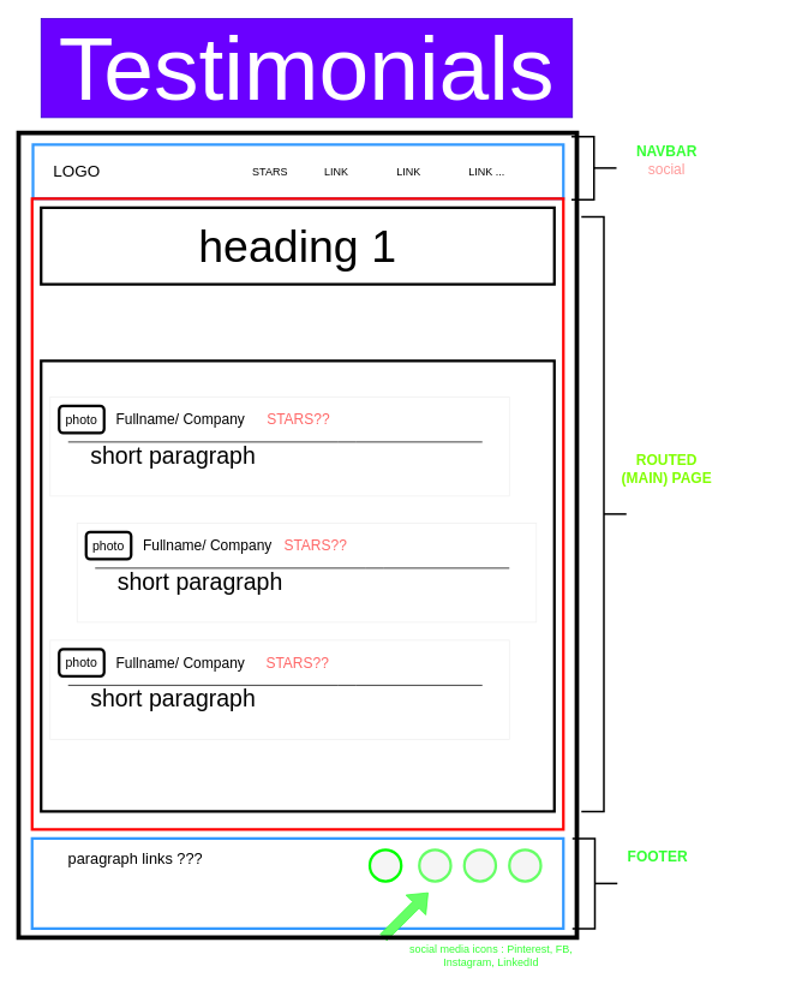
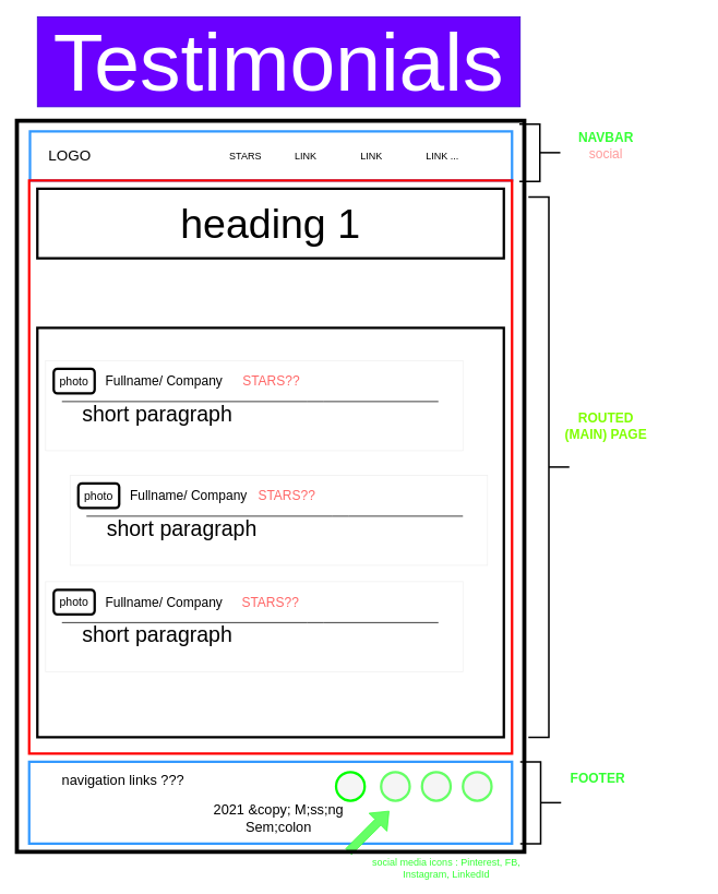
  <mxCell id="0" />
  <mxCell id="1" parent="0" />
  <mxCell id="2" value="" style="rounded=0;whiteSpace=wrap;html=1;strokeColor=#3399FF;strokeWidth=3;fillColor=none;" parent="1" vertex="1"><mxGeometry x="35" y="930" width="590" height="100" as="geometry" /></mxCell>
  <mxCell id="3" value="&lt;font style=&quot;font-size: 16px&quot;&gt;&lt;font color=&quot;#33ff33&quot; style=&quot;font-weight: bold&quot;&gt;NAVBAR&lt;/font&gt;&lt;br&gt;&lt;font color=&quot;#ff9999&quot;&gt;social&lt;/font&gt;&lt;/font&gt;" style="text;html=1;strokeColor=none;fillColor=none;align=center;verticalAlign=middle;whiteSpace=wrap;rounded=0;" parent="1" vertex="1"><mxGeometry x="695" y="147" width="90" height="60" as="geometry" /></mxCell>
  <mxCell id="4" value="&lt;font style=&quot;font-size: 16px&quot;&gt;&lt;b&gt;&lt;font color=&quot;#33ff33&quot;&gt;FOOTER&lt;br&gt;&lt;/font&gt;&lt;/b&gt;&lt;br&gt;&lt;/font&gt;" style="text;html=1;strokeColor=none;fillColor=none;align=center;verticalAlign=middle;whiteSpace=wrap;rounded=0;" parent="1" vertex="1"><mxGeometry x="665" y="930" width="130" height="60" as="geometry" /></mxCell>
  <mxCell id="5" value="" style="rounded=0;whiteSpace=wrap;html=1;strokeColor=#3399FF;strokeWidth=3;fillColor=none;" parent="1" vertex="1"><mxGeometry x="36" y="160" width="589" height="60" as="geometry" /></mxCell>
  <mxCell id="6" value="" style="rounded=0;whiteSpace=wrap;html=1;strokeWidth=3;fillColor=none;strokeColor=#FF0000;" parent="1" vertex="1"><mxGeometry x="35" y="220" width="590" height="700" as="geometry" /></mxCell>
  <mxCell id="7" value="" style="strokeWidth=2;html=1;shape=mxgraph.flowchart.annotation_2;align=left;labelPosition=right;pointerEvents=1;fillColor=none;rotation=-180;" parent="1" vertex="1"><mxGeometry x="634" y="151" width="50" height="70" as="geometry" /></mxCell>
  <mxCell id="8" value="" style="strokeWidth=2;html=1;shape=mxgraph.flowchart.annotation_2;align=left;labelPosition=right;pointerEvents=1;fillColor=none;rotation=-180;" parent="1" vertex="1"><mxGeometry x="645" y="240" width="50" height="660" as="geometry" /></mxCell>
  <mxCell id="9" value="" style="strokeWidth=2;html=1;shape=mxgraph.flowchart.annotation_2;align=left;labelPosition=right;pointerEvents=1;fillColor=none;rotation=-180;" parent="1" vertex="1"><mxGeometry x="635" y="930" width="50" height="100" as="geometry" /></mxCell>
  <mxCell id="10" value="&lt;font style=&quot;font-size: 50px&quot;&gt;heading 1&lt;/font&gt;" style="rounded=0;whiteSpace=wrap;html=1;strokeWidth=3;fillColor=none;" parent="1" vertex="1"><mxGeometry x="45" y="230" width="570" height="85" as="geometry" /></mxCell>
  <mxCell id="11" value="" style="rounded=0;whiteSpace=wrap;html=1;strokeWidth=3;fillColor=none;" parent="1" vertex="1"><mxGeometry x="45" y="400" width="570" height="500" as="geometry" /></mxCell>
  <mxCell id="12" value="STARS&lt;span style=&quot;white-space: pre&quot;&gt;&#09;&lt;/span&gt;&lt;span style=&quot;white-space: pre&quot;&gt;&#09;&lt;/span&gt;LINK&lt;span style=&quot;white-space: pre&quot;&gt;&#09;&lt;/span&gt;&lt;span style=&quot;white-space: pre&quot;&gt;&#09;&lt;/span&gt;LINK&lt;span style=&quot;white-space: pre&quot;&gt;&#09;&lt;/span&gt;&lt;span style=&quot;white-space: pre&quot;&gt;&#09;&lt;/span&gt;LINK ..." style="text;html=1;strokeColor=none;fillColor=none;align=center;verticalAlign=middle;whiteSpace=wrap;rounded=0;" parent="1" vertex="1"><mxGeometry x="265" y="180" width="310" height="20" as="geometry" /></mxCell>
  <mxCell id="13" value="&lt;blockquote style=&quot;margin: 0px 0px 0px 40px ; border: none ; padding: 0px ; font-size: 26px&quot;&gt;&lt;h1&gt;&lt;span style=&quot;font-size: 26px ; font-weight: normal&quot;&gt;short paragraph&lt;/span&gt;&lt;br&gt;&lt;/h1&gt;&lt;/blockquote&gt;" style="text;html=1;fillColor=none;spacing=5;spacingTop=-20;whiteSpace=wrap;overflow=hidden;rounded=0;strokeColor=#f0f0f0;" parent="1" vertex="1"><mxGeometry x="85" y="580" width="510" height="110" as="geometry" /></mxCell>
  <mxCell id="14" value="&lt;font style=&quot;font-size: 14px&quot;&gt;photo&lt;/font&gt;" style="rounded=1;whiteSpace=wrap;html=1;strokeWidth=3;fillColor=none;" parent="1" vertex="1"><mxGeometry x="95" y="590" width="50" height="30" as="geometry" /></mxCell>
  <mxCell id="15" value="" style="ellipse;whiteSpace=wrap;html=1;aspect=fixed;strokeWidth=3;fillColor=#f5f5f5;fontColor=#333333;strokeColor=#66FF66;" parent="1" vertex="1"><mxGeometry x="565" y="942.5" width="35" height="35" as="geometry" /></mxCell>
  <mxCell id="16" value="" style="ellipse;whiteSpace=wrap;html=1;aspect=fixed;strokeWidth=3;fillColor=#f5f5f5;fontColor=#333333;strokeColor=#66FF66;" parent="1" vertex="1"><mxGeometry x="515" y="942.5" width="35" height="35" as="geometry" /></mxCell>
  <mxCell id="17" value="" style="ellipse;whiteSpace=wrap;html=1;aspect=fixed;strokeWidth=3;fillColor=#f5f5f5;fontColor=#333333;strokeColor=#66FF66;" parent="1" vertex="1"><mxGeometry x="465" y="942.5" width="35" height="35" as="geometry" /></mxCell>
  <mxCell id="18" value="" style="ellipse;whiteSpace=wrap;html=1;aspect=fixed;strokeWidth=3;fillColor=#f5f5f5;fontColor=#333333;strokeColor=#00FF00;" parent="1" vertex="1"><mxGeometry x="410" y="942.5" width="35" height="35" as="geometry" /></mxCell>
+ <mxCell id="19" value="&lt;font style=&quot;font-size: 17px&quot;&gt;2021 &amp;amp;copy; M;ss;ng Sem;colon&lt;/font&gt;" style="text;html=1;strokeColor=none;fillColor=none;align=center;verticalAlign=middle;whiteSpace=wrap;rounded=0;" parent="1" vertex="1"><mxGeometry x="245" y="990" width="190" height="20" as="geometry" /></mxCell>
  <mxCell id="20" value="" style="shape=flexArrow;endArrow=classic;html=1;strokeColor=#33FF33;fillColor=#66FF66;" parent="1" edge="1"><mxGeometry width="50" height="50" relative="1" as="geometry"><mxPoint x="425" y="1040" as="sourcePoint" /><mxPoint x="475" y="990" as="targetPoint" /></mxGeometry></mxCell>
  <mxCell id="21" value="&lt;font color=&quot;#33ff33&quot;&gt;social media icons : Pinterest, FB, Instagram, LinkedId&lt;/font&gt;" style="text;html=1;strokeColor=none;fillColor=none;align=center;verticalAlign=middle;whiteSpace=wrap;rounded=0;" parent="1" vertex="1"><mxGeometry x="435" y="1050" width="220" height="20" as="geometry" /></mxCell>
- <mxCell id="22" value="&lt;font style=&quot;font-size: 17px&quot;&gt;paragraph links ???&lt;/font&gt;" style="text;html=1;strokeColor=none;fillColor=none;align=center;verticalAlign=middle;whiteSpace=wrap;rounded=0;" parent="1" vertex="1"><mxGeometry x="55" y="942.5" width="190" height="20" as="geometry" /></mxCell>
+ <mxCell id="22" value="&lt;font style=&quot;font-size: 17px&quot;&gt;navigation links ???&lt;/font&gt;" style="text;html=1;strokeColor=none;fillColor=none;align=center;verticalAlign=middle;whiteSpace=wrap;rounded=0;" parent="1" vertex="1"><mxGeometry x="55" y="942.5" width="190" height="20" as="geometry" /></mxCell>
  <mxCell id="23" value="&lt;font style=&quot;font-size: 18px&quot;&gt;LOGO&lt;/font&gt;" style="text;html=1;strokeColor=none;fillColor=none;align=center;verticalAlign=middle;whiteSpace=wrap;rounded=0;" parent="1" vertex="1"><mxGeometry x="55" y="173" width="60" height="34" as="geometry" /></mxCell>
  <mxCell id="24" value="&lt;font style=&quot;font-size: 100px&quot;&gt;Testimonials&lt;/font&gt;" style="text;html=1;strokeColor=#3700CC;fillColor=#6a00ff;align=center;verticalAlign=middle;whiteSpace=wrap;rounded=0;fontColor=#ffffff;" parent="1" vertex="1"><mxGeometry x="45" y="20" width="590" height="110" as="geometry" /></mxCell>
  <mxCell id="25" value="&lt;font style=&quot;font-size: 16px&quot; color=&quot;#80ff00&quot;&gt;&lt;b&gt;ROUTED &lt;br&gt;(MAIN) PAGE&lt;/b&gt;&lt;/font&gt;" style="text;html=1;strokeColor=none;fillColor=none;align=center;verticalAlign=middle;whiteSpace=wrap;rounded=0;" parent="1" vertex="1"><mxGeometry x="625" y="490" width="230" height="60" as="geometry" /></mxCell>
  <mxCell id="26" value="&lt;span style=&quot;font-size: 16px&quot;&gt;Fullname/ Company&lt;/span&gt;" style="text;html=1;strokeColor=none;fillColor=none;align=center;verticalAlign=middle;whiteSpace=wrap;rounded=0;" parent="1" vertex="1"><mxGeometry x="145" y="590" width="170" height="30" as="geometry" /></mxCell>
  <mxCell id="27" value="" style="endArrow=none;html=1;" parent="1" edge="1"><mxGeometry width="50" height="50" relative="1" as="geometry"><mxPoint x="105" y="630" as="sourcePoint" /><mxPoint x="565" y="630" as="targetPoint" /><Array as="points"><mxPoint x="415" y="630" /></Array></mxGeometry></mxCell>
  <mxCell id="28" value="&lt;blockquote style=&quot;margin: 0px 0px 0px 40px ; border: none ; padding: 0px ; font-size: 26px&quot;&gt;&lt;h1&gt;&lt;span style=&quot;font-size: 26px ; font-weight: normal&quot;&gt;short paragraph&lt;/span&gt;&lt;br&gt;&lt;/h1&gt;&lt;/blockquote&gt;" style="text;html=1;fillColor=none;spacing=5;spacingTop=-20;whiteSpace=wrap;overflow=hidden;rounded=0;strokeColor=#f0f0f0;" parent="1" vertex="1"><mxGeometry x="55" y="440" width="510" height="110" as="geometry" /></mxCell>
  <mxCell id="29" value="&lt;font style=&quot;font-size: 14px&quot;&gt;photo&lt;/font&gt;" style="rounded=1;whiteSpace=wrap;html=1;strokeWidth=3;fillColor=none;" parent="1" vertex="1"><mxGeometry x="65" y="450" width="50" height="30" as="geometry" /></mxCell>
  <mxCell id="30" value="&lt;span style=&quot;font-size: 16px&quot;&gt;Fullname/ Company&lt;/span&gt;" style="text;html=1;strokeColor=none;fillColor=none;align=center;verticalAlign=middle;whiteSpace=wrap;rounded=0;" parent="1" vertex="1"><mxGeometry x="115" y="450" width="170" height="30" as="geometry" /></mxCell>
  <mxCell id="31" value="" style="endArrow=none;html=1;" parent="1" edge="1"><mxGeometry width="50" height="50" relative="1" as="geometry"><mxPoint x="75" y="490" as="sourcePoint" /><mxPoint x="535" y="490" as="targetPoint" /><Array as="points"><mxPoint x="385" y="490" /></Array></mxGeometry></mxCell>
  <mxCell id="32" value="&lt;blockquote style=&quot;margin: 0px 0px 0px 40px ; border: none ; padding: 0px ; font-size: 26px&quot;&gt;&lt;h1&gt;&lt;span style=&quot;font-size: 26px ; font-weight: normal&quot;&gt;short paragraph&lt;/span&gt;&lt;br&gt;&lt;/h1&gt;&lt;/blockquote&gt;" style="text;html=1;fillColor=none;spacing=5;spacingTop=-20;whiteSpace=wrap;overflow=hidden;rounded=0;strokeColor=#f0f0f0;" parent="1" vertex="1"><mxGeometry x="55" y="710" width="510" height="110" as="geometry" /></mxCell>
  <mxCell id="33" value="&lt;font style=&quot;font-size: 14px&quot;&gt;photo&lt;/font&gt;" style="rounded=1;whiteSpace=wrap;html=1;strokeWidth=3;fillColor=none;" parent="1" vertex="1"><mxGeometry x="65" y="720" width="50" height="30" as="geometry" /></mxCell>
  <mxCell id="34" value="&lt;span style=&quot;font-size: 16px&quot;&gt;Fullname/ Company&lt;/span&gt;" style="text;html=1;strokeColor=none;fillColor=none;align=center;verticalAlign=middle;whiteSpace=wrap;rounded=0;" parent="1" vertex="1"><mxGeometry x="115" y="720" width="170" height="30" as="geometry" /></mxCell>
  <mxCell id="35" value="" style="endArrow=none;html=1;" parent="1" edge="1"><mxGeometry width="50" height="50" relative="1" as="geometry"><mxPoint x="75" y="760" as="sourcePoint" /><mxPoint x="535" y="760" as="targetPoint" /><Array as="points"><mxPoint x="385" y="760" /></Array></mxGeometry></mxCell>
  <mxCell id="36" value="&lt;font style=&quot;font-size: 16px&quot; color=&quot;#ff6666&quot;&gt;&lt;font style=&quot;font-size: 16px&quot;&gt;STARS&lt;/font&gt;??&lt;/font&gt;" style="text;html=1;strokeColor=none;fillColor=none;align=center;verticalAlign=middle;whiteSpace=wrap;rounded=0;" parent="1" vertex="1"><mxGeometry x="295.5" y="455" width="70" height="20" as="geometry" /></mxCell>
  <mxCell id="37" value="&lt;font style=&quot;font-size: 16px&quot; color=&quot;#ff6666&quot;&gt;&lt;font style=&quot;font-size: 16px&quot;&gt;STARS&lt;/font&gt;??&lt;/font&gt;" style="text;html=1;strokeColor=none;fillColor=none;align=center;verticalAlign=middle;whiteSpace=wrap;rounded=0;" parent="1" vertex="1"><mxGeometry x="315" y="595" width="70" height="20" as="geometry" /></mxCell>
  <mxCell id="38" value="&lt;font style=&quot;font-size: 16px&quot; color=&quot;#ff6666&quot;&gt;&lt;font style=&quot;font-size: 16px&quot;&gt;STARS&lt;/font&gt;??&lt;/font&gt;" style="text;html=1;strokeColor=none;fillColor=none;align=center;verticalAlign=middle;whiteSpace=wrap;rounded=0;" parent="1" vertex="1"><mxGeometry x="295" y="725" width="70" height="20" as="geometry" /></mxCell>
  <mxCell id="39" value="" style="rounded=0;whiteSpace=wrap;html=1;fillColor=none;strokeWidth=5;" vertex="1" parent="1"><mxGeometry x="20" y="147" width="620" height="893" as="geometry" /></mxCell>
